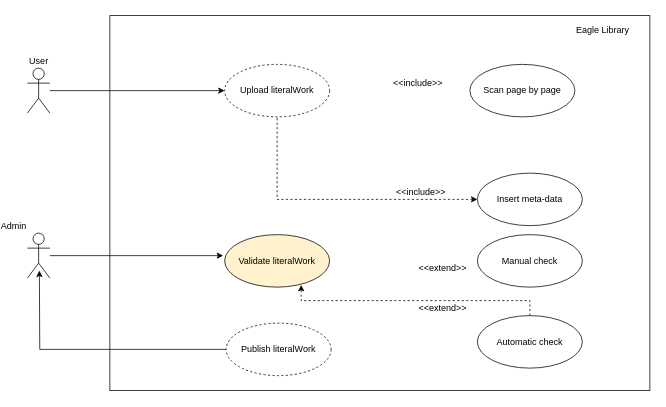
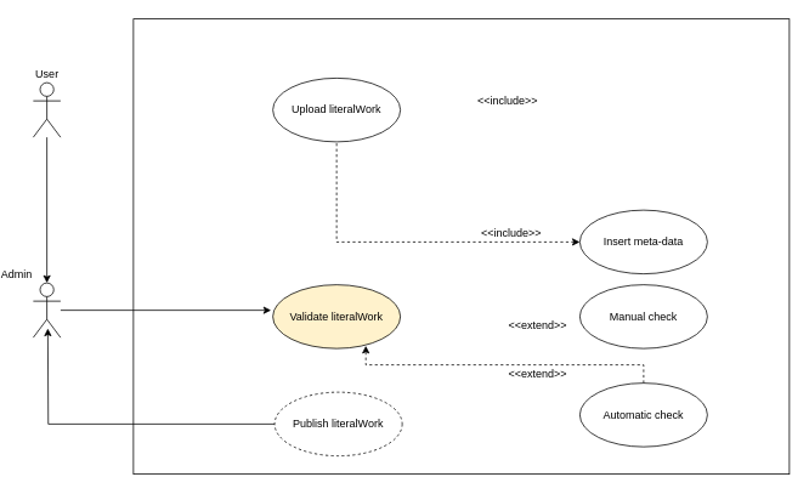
  <mxCell id="0" />
  <mxCell id="1" parent="0" />
  <mxCell id="2" value="" style="rounded=0;whiteSpace=wrap;html=1;" vertex="1" parent="1"><mxGeometry x="130" y="20" width="720" height="500" as="geometry" /></mxCell>
- <mxCell id="3" style="edgeStyle=orthogonalEdgeStyle;rounded=0;orthogonalLoop=1;jettySize=auto;html=1;" edge="1" parent="1" source="4" target="7"><mxGeometry relative="1" as="geometry" /></mxCell>
+ <mxCell id="3" style="edgeStyle=orthogonalEdgeStyle;rounded=0;orthogonalLoop=1;jettySize=auto;html=1;" edge="1" parent="1" source="4" target="6"><mxGeometry relative="1" as="geometry" /></mxCell>
  <mxCell id="4" value="User" style="shape=umlActor;verticalLabelPosition=top;labelBackgroundColor=#ffffff;verticalAlign=bottom;html=1;outlineConnect=0;labelPosition=center;align=center;" vertex="1" parent="1"><mxGeometry x="20" y="90" width="30" height="60" as="geometry" /></mxCell>
  <mxCell id="5" style="edgeStyle=orthogonalEdgeStyle;rounded=0;orthogonalLoop=1;jettySize=auto;html=1;entryX=-0.014;entryY=0.4;entryDx=0;entryDy=0;entryPerimeter=0;startArrow=none;startFill=0;endArrow=classic;endFill=1;" edge="1" parent="1" source="6" target="13"><mxGeometry relative="1" as="geometry" /></mxCell>
  <mxCell id="6" value="Admin" style="shape=umlActor;verticalLabelPosition=top;labelBackgroundColor=#ffffff;verticalAlign=bottom;html=1;outlineConnect=0;labelPosition=left;align=right;" vertex="1" parent="1"><mxGeometry x="20" y="310" width="30" height="60" as="geometry" /></mxCell>
- <mxCell id="7" value="Upload literalWork" style="ellipse;whiteSpace=wrap;html=1;dashed=1;" vertex="1" parent="1"><mxGeometry x="283" y="85" width="140" height="70" as="geometry" /></mxCell>
- <mxCell id="8" value="Scan page by page" style="ellipse;whiteSpace=wrap;html=1;" vertex="1" parent="1"><mxGeometry x="610" y="85" width="140" height="70" as="geometry" /></mxCell>
+ <mxCell id="7" value="Upload literalWork" style="ellipse;whiteSpace=wrap;html=1;" vertex="1" parent="1"><mxGeometry x="283" y="85" width="140" height="70" as="geometry" /></mxCell>
  <mxCell id="9" value="&amp;lt;&amp;lt;include&amp;gt;&amp;gt;" style="text;html=1;resizable=0;points=[];autosize=1;align=left;verticalAlign=top;spacingTop=-4;" vertex="1" parent="1"><mxGeometry x="506" y="100" width="80" height="20" as="geometry" /></mxCell>
  <mxCell id="10" style="edgeStyle=orthogonalEdgeStyle;rounded=0;orthogonalLoop=1;jettySize=auto;html=1;entryX=0.5;entryY=1;entryDx=0;entryDy=0;dashed=1;startArrow=classic;startFill=1;endArrow=none;endFill=0;" edge="1" parent="1" source="11" target="7"><mxGeometry relative="1" as="geometry" /></mxCell>
  <mxCell id="11" value="Insert meta-data" style="ellipse;whiteSpace=wrap;html=1;" vertex="1" parent="1"><mxGeometry x="620" y="230" width="140" height="70" as="geometry" /></mxCell>
  <mxCell id="12" value="&amp;lt;&amp;lt;include&amp;gt;&amp;gt;" style="text;html=1;resizable=0;points=[];autosize=1;align=left;verticalAlign=top;spacingTop=-4;" vertex="1" parent="1"><mxGeometry x="510" y="245" width="80" height="20" as="geometry" /></mxCell>
  <mxCell id="13" value="Validate literalWork" style="ellipse;whiteSpace=wrap;html=1;fillColor=#fff2cc;" vertex="1" parent="1"><mxGeometry x="283" y="312" width="140" height="70" as="geometry" /></mxCell>
  <mxCell id="14" style="edgeStyle=orthogonalEdgeStyle;rounded=0;orthogonalLoop=1;jettySize=auto;html=1;startArrow=none;startFill=0;endArrow=classic;endFill=1;entryX=0.667;entryY=0.833;entryDx=0;entryDy=0;entryPerimeter=0;exitX=0;exitY=0.5;exitDx=0;exitDy=0;" edge="1" parent="1" source="15"><mxGeometry relative="1" as="geometry"><mxPoint x="36" y="360" as="targetPoint" /><mxPoint x="279" y="465" as="sourcePoint" /></mxGeometry></mxCell>
  <mxCell id="15" value="Publish literalWork" style="ellipse;whiteSpace=wrap;html=1;dashed=1;" vertex="1" parent="1"><mxGeometry x="285" y="430" width="140" height="70" as="geometry" /></mxCell>
  <mxCell id="16" value="Manual check" style="ellipse;whiteSpace=wrap;html=1;" vertex="1" parent="1"><mxGeometry x="620" y="312" width="140" height="70" as="geometry" /></mxCell>
  <mxCell id="17" style="edgeStyle=orthogonalEdgeStyle;rounded=0;orthogonalLoop=1;jettySize=auto;html=1;entryX=0.729;entryY=0.957;entryDx=0;entryDy=0;entryPerimeter=0;startArrow=none;startFill=0;endArrow=classic;endFill=1;dashed=1;" edge="1" parent="1" source="18" target="13"><mxGeometry relative="1" as="geometry"><Array as="points"><mxPoint x="690" y="400" /><mxPoint x="385" y="400" /></Array></mxGeometry></mxCell>
  <mxCell id="18" value="Automatic check" style="ellipse;whiteSpace=wrap;html=1;" vertex="1" parent="1"><mxGeometry x="620" y="420" width="140" height="70" as="geometry" /></mxCell>
  <mxCell id="19" value="&amp;lt;&amp;lt;extend&amp;gt;&amp;gt;" style="text;html=1;resizable=0;points=[];autosize=1;align=left;verticalAlign=top;spacingTop=-4;" vertex="1" parent="1"><mxGeometry x="540" y="400" width="80" height="20" as="geometry" /></mxCell>
  <mxCell id="20" value="&amp;lt;&amp;lt;extend&amp;gt;&amp;gt;" style="text;html=1;resizable=0;points=[];autosize=1;align=left;verticalAlign=top;spacingTop=-4;" vertex="1" parent="1"><mxGeometry x="540" y="347" width="80" height="20" as="geometry" /></mxCell>
- <mxCell id="21" value="Eagle Library" style="text;html=1;resizable=0;points=[];autosize=1;align=left;verticalAlign=top;spacingTop=-4;" vertex="1" parent="1"><mxGeometry x="750" y="30" width="90" height="20" as="geometry" /></mxCell>
